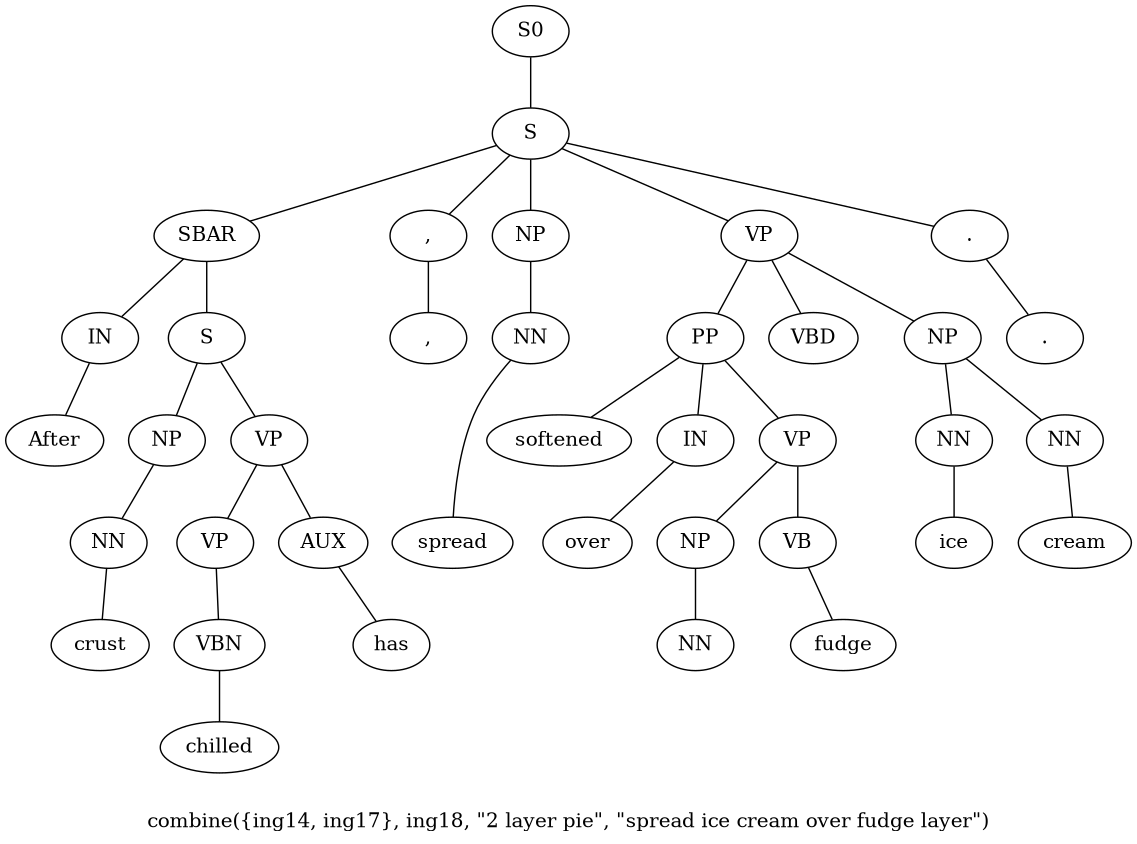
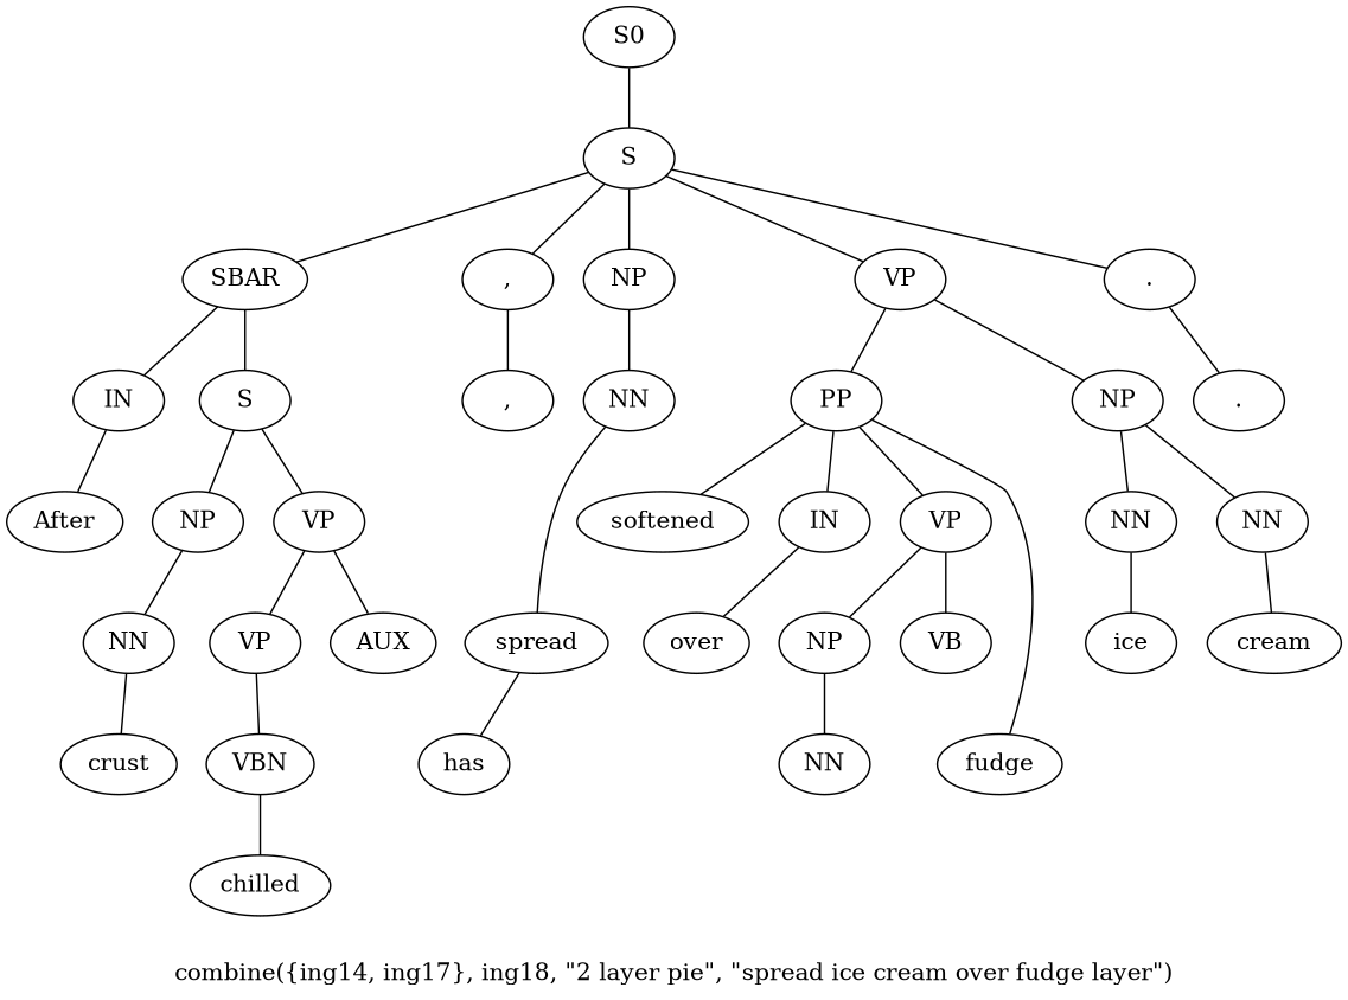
  graph {
    label="combine({ing14, ing17}, ing18, \"2 layer pie\", \"spread ice cream over fudge layer\")"
    n1 [label=S0]
    n2 [label=S]
    n3 [label=SBAR]
    n4 [label=","]
    n5 [label=NP]
    n6 [label=VP]
    n7 [label="."]
    n8 [label=IN]
    n9 [label=S]
    n10 [label=","]
    n11 [label=NN]
-   n12 [label=VBD]
    n13 [label=NP]
    n14 [label=PP]
    n15 [label="."]
    n16 [label=After]
    n17 [label=NP]
    n18 [label=VP]
    n19 [label=NN]
    n20 [label=AUX]
    n21 [label=VP]
    n22 [label=crust]
    n23 [label=has]
    n24 [label=VBN]
    n25 [label=chilled]
    n26 [label=spread]
    n27 [label=NN]
    n28 [label=NN]
    n29 [label=softened]
    n30 [label=IN]
    n31 [label=VP]
    n32 [label=ice]
    n33 [label=cream]
    n34 [label=over]
    n35 [label=VB]
    n36 [label=NP]
    n37 [label=fudge]
    n38 [label=NN]
    n1 -- n2
    n2 -- n3
    n2 -- n4
    n2 -- n5
    n2 -- n6
    n2 -- n7
    n3 -- n8
    n3 -- n9
    n4 -- n10
    n5 -- n11
-   n6 -- n12
    n6 -- n13
    n6 -- n14
    n7 -- n15
    n8 -- n16
    n9 -- n17
    n9 -- n18
    n11 -- n26
    n13 -- n27
    n13 -- n28
    n14 -- n29
    n14 -- n30
    n14 -- n31
    n17 -- n19
    n18 -- n20
    n18 -- n21
    n19 -- n22
-   n20 -- n23
+   n26 -- n23
    n21 -- n24
    n24 -- n25
    n27 -- n32
    n28 -- n33
    n30 -- n34
    n31 -- n35
    n31 -- n36
-   n35 -- n37
+   n14 -- n37
    n36 -- n38
  }
